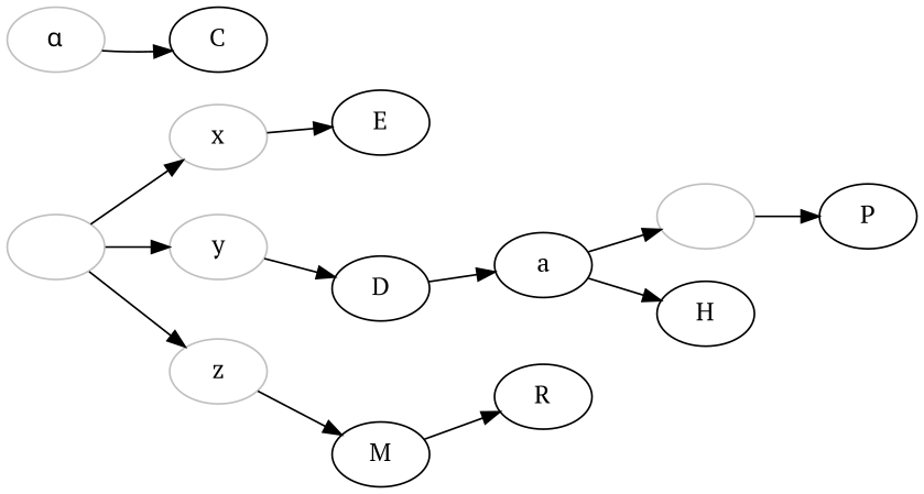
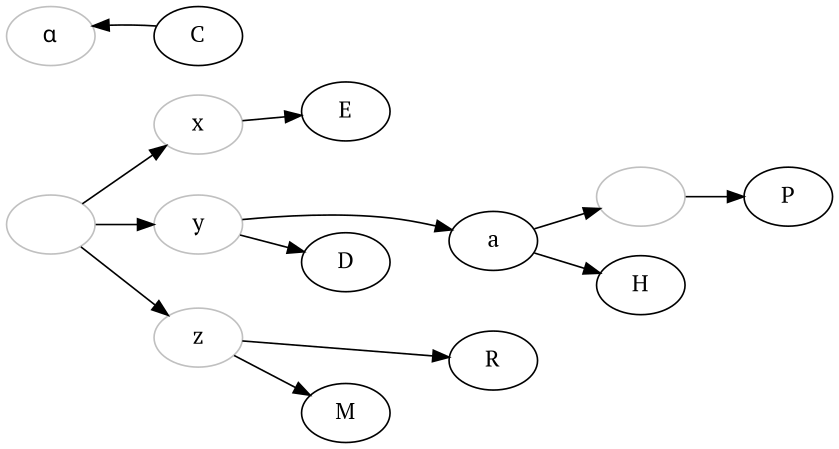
  digraph {
    fontname="PT Serif"
    rankdir=LR
    node [fontname="PT Serif"]
    edge [fontname="PT Serif"]
    n1 [color=grey label=" "]
    x [color=grey]
    y [color=grey]
    z [color=grey]
    E
    a [color=black]
    D
    R
    M
    n10 [color=grey label="α"]
    C
    n12 [color=grey label=" "]
    H
    P
    n1 -> x
    n1 -> y
    n1 -> z
    x -> E
-   D -> a
+   y -> a
    y -> D
-   M -> R
+   z -> R
    z -> M
    a -> n12
    a -> H
-   n10 -> C
+   C -> n10
    n12 -> P
  }
